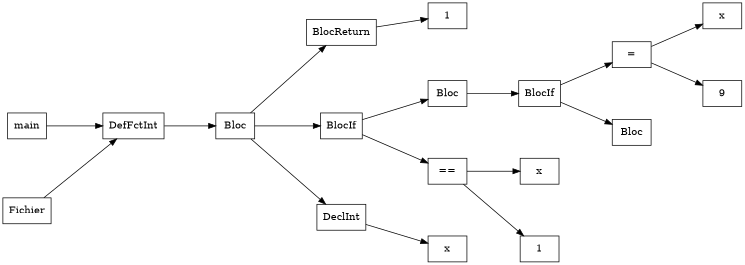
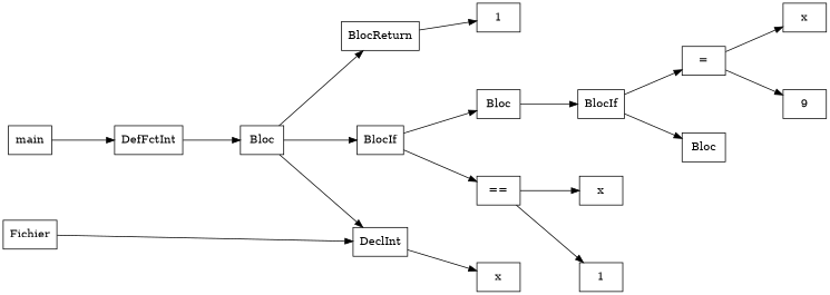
  digraph {
    nodesep=1
    rankdir=LR
    ranksep=1
    node [shape=box]
    n1 [label=Fichier]
    n2 [label=DefFctInt]
    n3 [label=Bloc]
    n4 [label=main]
    n5 [label=DeclInt]
    n6 [label=BlocIf]
    n7 [label=BlocReturn]
    n8 [label=x]
    n9 [label="=="]
    n10 [label=Bloc]
    n11 [label=1]
    n12 [label=x]
    n13 [label=1]
    n14 [label=BlocIf]
    n15 [label="="]
    n16 [label=Bloc]
    n17 [label=x]
    n18 [label=9]
-   n1 -> n2
+   n1 -> n5
    n2 -> n3
    n3 -> n5
    n3 -> n6
    n3 -> n7
    n4 -> n2
    n5 -> n8
    n6 -> n9
    n6 -> n10
    n7 -> n11
    n9 -> n12
    n9 -> n13
    n10 -> n14
    n14 -> n15
    n14 -> n16
    n15 -> n17
    n15 -> n18
  }
